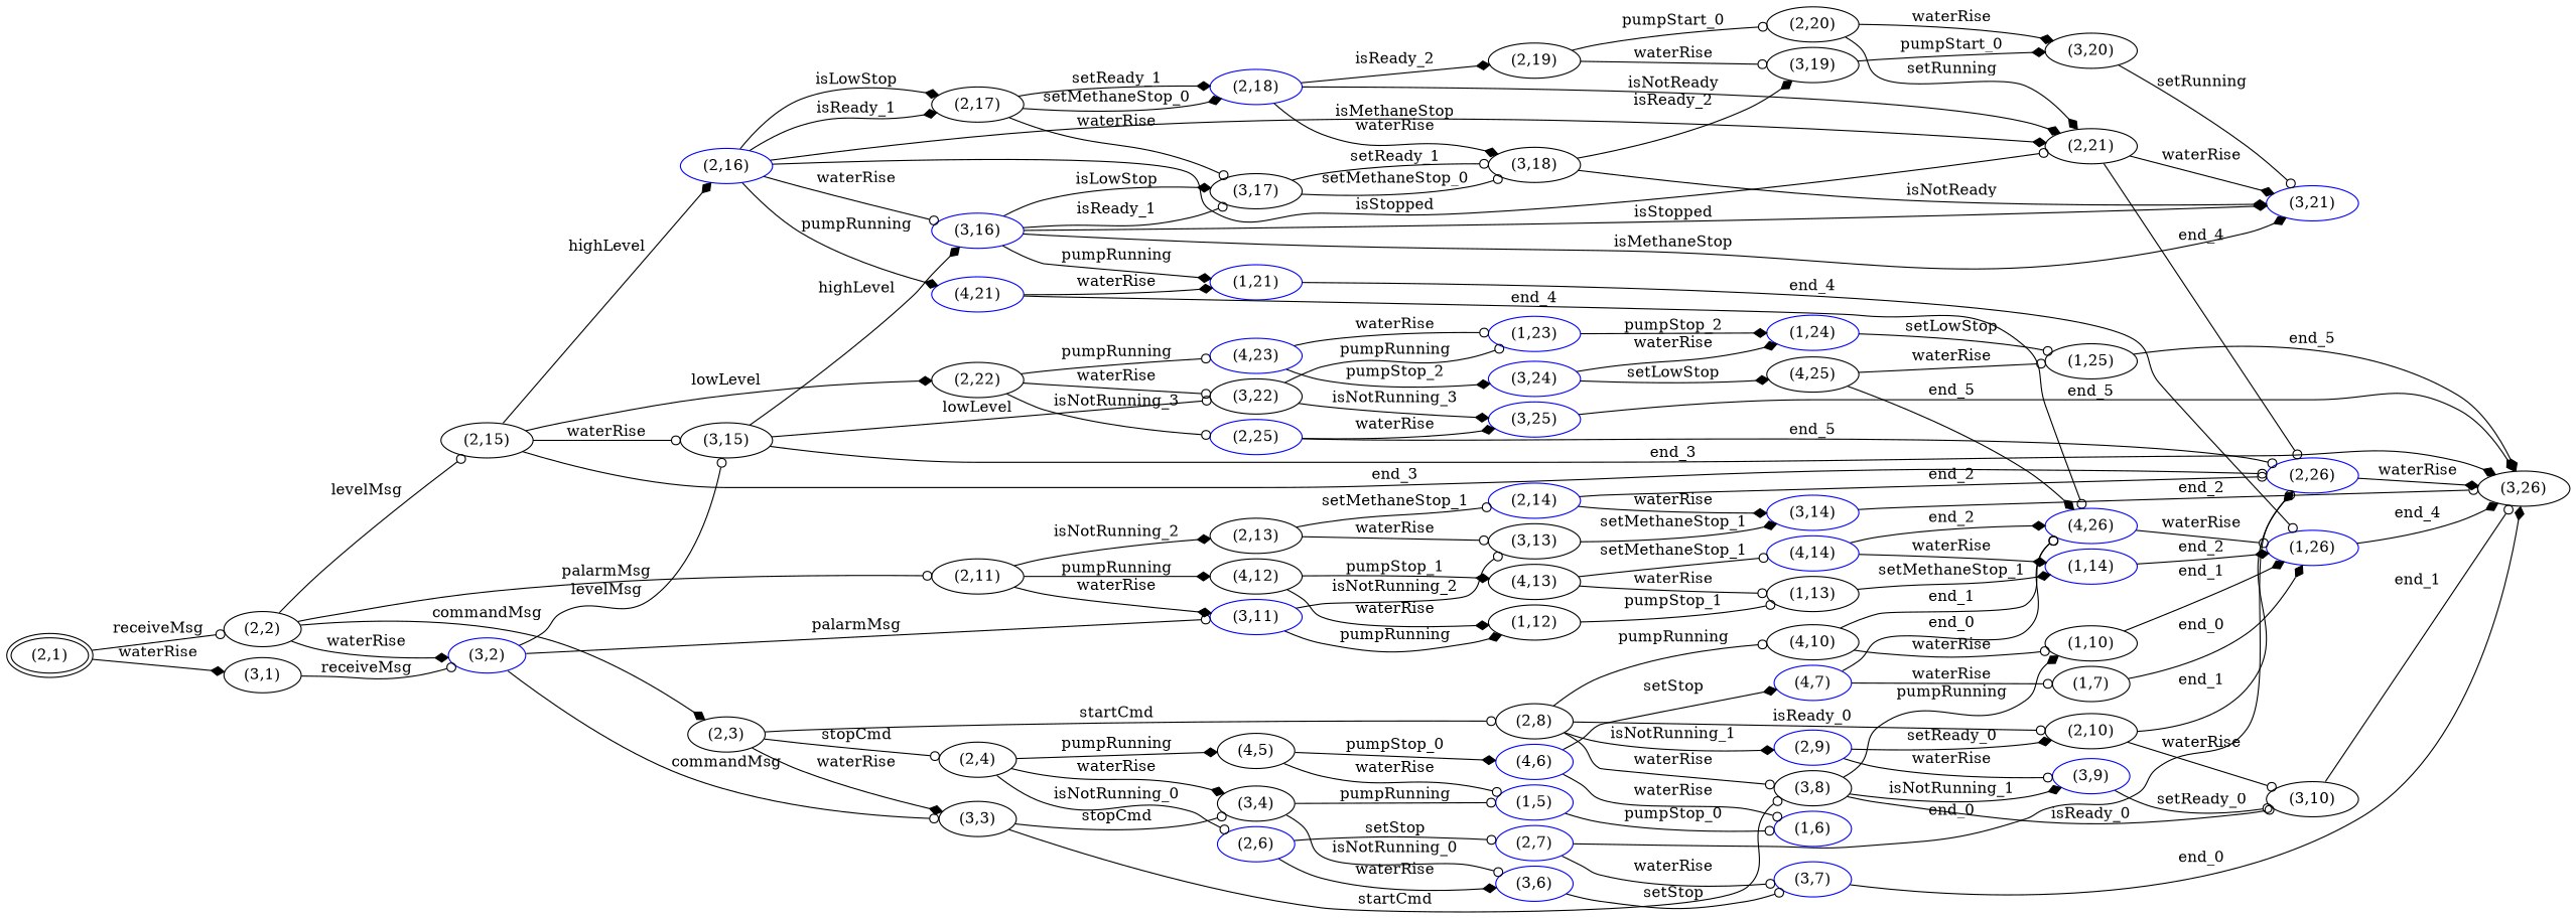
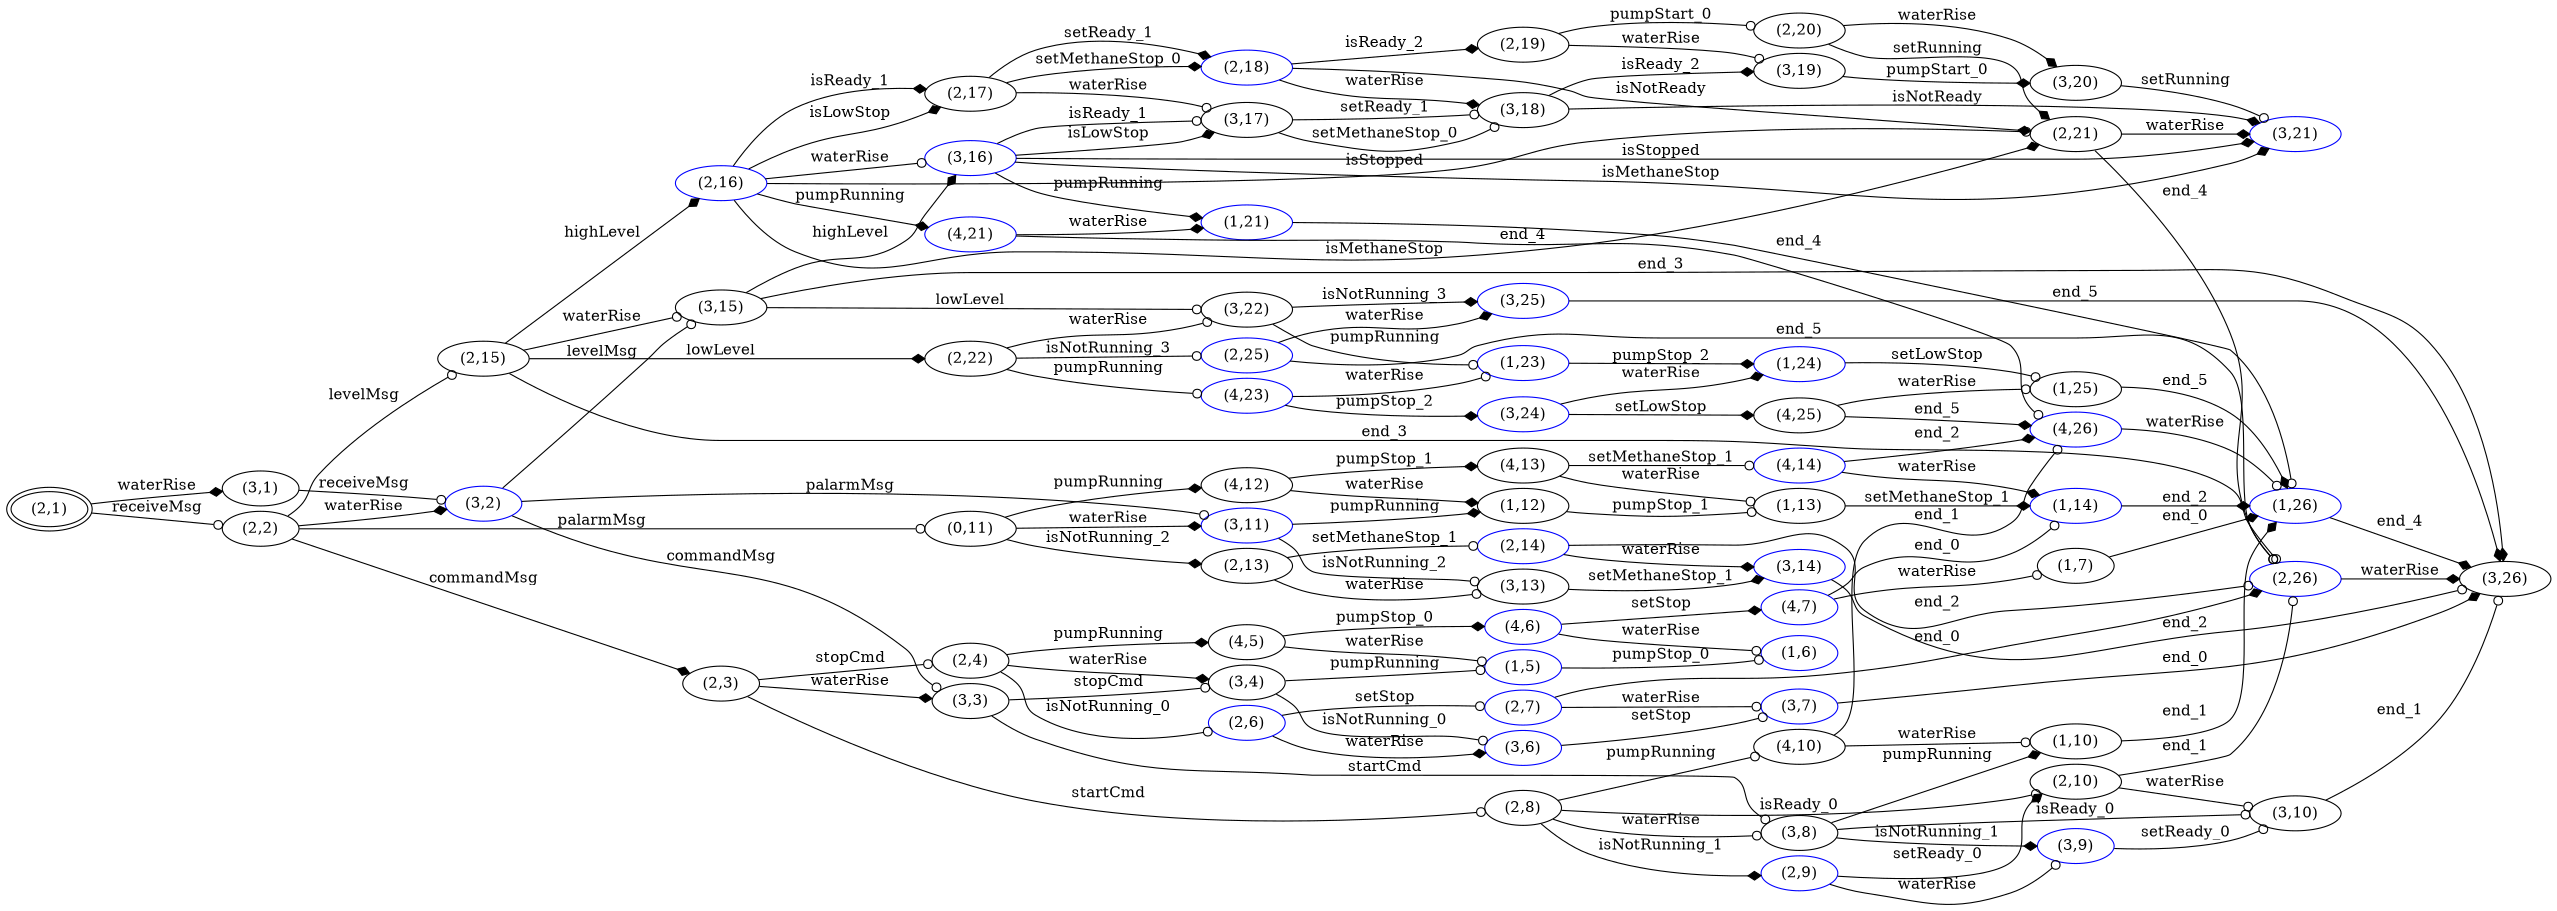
  digraph {
    mclimit=10.0
    nodesep=0.05
    rankdir=LR
    node [color=black]
    edge [arrowhead=odot]
    n1 [height=0.25 label="(2,1)" peripheries=2 width=0.25]
    n2 [height=0.25 label="(3,1)" width=0.25]
    n3 [height=0.25 label="(2,2)" width=0.25]
    n4 [color=blue height=0.25 label="(3,2)" width=0.25]
    n5 [height=0.25 label="(2,15)" width=0.25]
-   n6 [height=0.25 label="(2,11)" width=0.25]
+   n6 [height=0.25 label="(0,11)" width=0.25]
    n7 [height=0.25 label="(2,3)" width=0.25]
    n8 [height=0.25 label="(3,15)" width=0.25]
    n9 [color=blue height=0.25 label="(3,11)" width=0.25]
    n10 [height=0.25 label="(3,3)" width=0.25]
    n11 [height=0.25 label="(2,22)" width=0.25]
    n12 [color=blue height=0.25 label="(2,16)" width=0.25]
    n13 [color=blue height=0.25 label="(2,26)" width=0.25]
    n14 [height=0.25 label="(2,13)" width=0.25]
    n15 [height=0.25 label="(4,12)" width=0.25]
    n16 [height=0.25 label="(2,8)" width=0.25]
    n17 [height=0.25 label="(2,4)" width=0.25]
    n18 [height=0.25 label="(3,22)" width=0.25]
    n19 [color=blue height=0.25 label="(3,16)" width=0.25]
    n20 [height=0.25 label="(3,26)" width=0.25]
    n21 [height=0.25 label="(3,13)" width=0.25]
    n22 [height=0.25 label="(1,12)" width=0.25]
    n23 [height=0.25 label="(3,8)" width=0.25]
    n24 [height=0.25 label="(3,4)" width=0.25]
    n25 [color=blue height=0.25 label="(2,25)" width=0.25]
    n26 [color=blue height=0.25 label="(4,23)" width=0.25]
    n27 [height=0.25 label="(2,21)" width=0.25]
    n28 [height=0.25 label="(2,17)" width=0.25]
    n29 [color=blue height=0.25 label="(4,21)" width=0.25]
    n30 [color=blue height=0.25 label="(2,14)" width=0.25]
    n31 [height=0.25 label="(4,13)" width=0.25]
    n32 [height=0.25 label="(2,10)" width=0.25]
    n33 [color=blue height=0.25 label="(2,9)" width=0.25]
    n34 [height=0.25 label="(4,10)" width=0.25]
    n35 [color=blue height=0.25 label="(2,6)" width=0.25]
    n36 [height=0.25 label="(4,5)" width=0.25]
    n37 [color=blue height=0.25 label="(3,25)" width=0.25]
    n38 [color=blue height=0.25 label="(1,23)" width=0.25]
    n39 [color=blue height=0.25 label="(3,21)" width=0.25]
    n40 [height=0.25 label="(3,17)" width=0.25]
    n41 [color=blue height=0.25 label="(1,21)" width=0.25]
    n42 [color=blue height=0.25 label="(3,14)" width=0.25]
    n43 [height=0.25 label="(1,13)" width=0.25]
    n44 [height=0.25 label="(3,10)" width=0.25]
    n45 [color=blue height=0.25 label="(3,9)" width=0.25]
    n46 [height=0.25 label="(1,10)" width=0.25]
    n47 [color=blue height=0.25 label="(3,6)" width=0.25]
    n48 [color=blue height=0.25 label="(1,5)" width=0.25]
    n49 [color=blue height=0.25 label="(3,24)" width=0.25]
    n50 [color=blue height=0.25 label="(2,18)" width=0.25]
    n51 [color=blue height=0.25 label="(4,26)" width=0.25]
    n52 [color=blue height=0.25 label="(4,14)" width=0.25]
    n53 [color=blue height=0.25 label="(2,7)" width=0.25]
    n54 [color=blue height=0.25 label="(4,6)" width=0.25]
    n55 [color=blue height=0.25 label="(1,24)" width=0.25]
    n56 [height=0.25 label="(3,18)" width=0.25]
    n57 [color=blue height=0.25 label="(1,26)" width=0.25]
    n58 [color=blue height=0.25 label="(1,14)" width=0.25]
    n59 [color=blue height=0.25 label="(3,7)" width=0.25]
    n60 [color=blue height=0.25 label="(1,6)" width=0.25]
    n61 [height=0.25 label="(4,25)" width=0.25]
    n62 [height=0.25 label="(2,19)" width=0.25]
    n63 [color=blue height=0.25 label="(4,7)" width=0.25]
    n64 [height=0.25 label="(1,25)" width=0.25]
    n65 [height=0.25 label="(3,19)" width=0.25]
    n66 [height=0.25 label="(2,20)" width=0.25]
    n67 [height=0.25 label="(1,7)" width=0.25]
    n68 [height=0.25 label="(3,20)" width=0.25]
    n1 -> n2 [arrowhead=diamond label=waterRise]
    n1 -> n3 [label=receiveMsg]
    n2 -> n4 [label=receiveMsg]
    n3 -> n4 [arrowhead=diamond label=waterRise]
    n3 -> n5 [label=levelMsg]
    n3 -> n6 [label=palarmMsg]
    n3 -> n7 [arrowhead=diamond label=commandMsg]
    n4 -> n8 [label=levelMsg]
    n4 -> n9 [label=palarmMsg]
    n4 -> n10 [label=commandMsg]
    n5 -> n8 [label=waterRise]
    n5 -> n11 [arrowhead=diamond label=lowLevel]
    n5 -> n12 [arrowhead=diamond label=highLevel]
    n5 -> n13 [label=end_3]
    n6 -> n9 [arrowhead=diamond label=waterRise]
    n6 -> n14 [arrowhead=diamond label=isNotRunning_2]
    n6 -> n15 [arrowhead=diamond label=pumpRunning]
    n7 -> n10 [arrowhead=diamond label=waterRise]
    n7 -> n16 [label=startCmd]
    n7 -> n17 [label=stopCmd]
    n8 -> n18 [label=lowLevel]
    n8 -> n19 [arrowhead=diamond label=highLevel]
    n8 -> n20 [arrowhead=diamond label=end_3]
    n9 -> n21 [label=isNotRunning_2]
    n9 -> n22 [arrowhead=diamond label=pumpRunning]
    n10 -> n23 [label=startCmd]
    n10 -> n24 [label=stopCmd]
    n11 -> n18 [label=waterRise]
    n11 -> n25 [label=isNotRunning_3]
    n11 -> n26 [label=pumpRunning]
    n12 -> n19 [label=waterRise]
    n12 -> n27 [arrowhead=diamond label=isMethaneStop]
    n12 -> n27 [label=isStopped]
    n12 -> n28 [arrowhead=diamond label=isLowStop]
    n12 -> n28 [arrowhead=diamond label=isReady_1]
    n12 -> n29 [arrowhead=diamond label=pumpRunning]
    n13 -> n20 [arrowhead=diamond label=waterRise]
    n14 -> n21 [label=waterRise]
    n14 -> n30 [label=setMethaneStop_1]
    n15 -> n22 [arrowhead=diamond label=waterRise]
    n15 -> n31 [arrowhead=diamond label=pumpStop_1]
    n16 -> n23 [label=waterRise]
    n16 -> n32 [label=isReady_0]
    n16 -> n33 [arrowhead=diamond label=isNotRunning_1]
    n16 -> n34 [label=pumpRunning]
    n17 -> n24 [arrowhead=diamond label=waterRise]
    n17 -> n35 [label=isNotRunning_0]
    n17 -> n36 [arrowhead=diamond label=pumpRunning]
    n18 -> n37 [arrowhead=diamond label=isNotRunning_3]
    n18 -> n38 [label=pumpRunning]
    n19 -> n39 [arrowhead=diamond label=isMethaneStop]
    n19 -> n39 [arrowhead=diamond label=isStopped]
    n19 -> n40 [arrowhead=diamond label=isLowStop]
    n19 -> n40 [label=isReady_1]
    n19 -> n41 [arrowhead=diamond label=pumpRunning]
    n21 -> n42 [arrowhead=diamond label=setMethaneStop_1]
    n22 -> n43 [label=pumpStop_1]
    n23 -> n44 [label=isReady_0]
    n23 -> n45 [arrowhead=diamond label=isNotRunning_1]
    n23 -> n46 [arrowhead=diamond label=pumpRunning]
    n24 -> n47 [label=isNotRunning_0]
    n24 -> n48 [label=pumpRunning]
    n25 -> n13 [label=end_5]
    n25 -> n37 [arrowhead=diamond label=waterRise]
    n26 -> n38 [label=waterRise]
    n26 -> n49 [arrowhead=diamond label=pumpStop_2]
    n27 -> n13 [label=end_4]
    n27 -> n39 [arrowhead=diamond label=waterRise]
    n28 -> n40 [label=waterRise]
    n28 -> n50 [arrowhead=diamond label=setMethaneStop_0]
    n28 -> n50 [arrowhead=diamond label=setReady_1]
    n29 -> n41 [arrowhead=diamond label=waterRise]
    n29 -> n51 [label=end_4]
    n30 -> n13 [label=end_2]
    n30 -> n42 [arrowhead=diamond label=waterRise]
    n31 -> n43 [label=waterRise]
    n31 -> n52 [label=setMethaneStop_1]
    n32 -> n13 [label=end_1]
    n32 -> n44 [label=waterRise]
    n33 -> n32 [arrowhead=diamond label=setReady_0]
    n33 -> n45 [label=waterRise]
    n34 -> n46 [label=waterRise]
    n34 -> n51 [label=end_1]
    n35 -> n47 [arrowhead=diamond label=waterRise]
    n35 -> n53 [label=setStop]
    n36 -> n48 [label=waterRise]
    n36 -> n54 [arrowhead=diamond label=pumpStop_0]
    n37 -> n20 [arrowhead=diamond label=end_5]
    n38 -> n55 [arrowhead=diamond label=pumpStop_2]
    n40 -> n56 [label=setMethaneStop_0]
    n40 -> n56 [label=setReady_1]
    n41 -> n57 [label=end_4]
    n42 -> n20 [label=end_2]
    n43 -> n58 [arrowhead=diamond label=setMethaneStop_1]
    n44 -> n20 [label=end_1]
    n45 -> n44 [label=setReady_0]
    n46 -> n57 [arrowhead=diamond label=end_1]
    n47 -> n59 [label=setStop]
    n48 -> n60 [label=pumpStop_0]
    n49 -> n55 [arrowhead=diamond label=waterRise]
    n49 -> n61 [arrowhead=diamond label=setLowStop]
    n50 -> n27 [arrowhead=diamond label=isNotReady]
    n50 -> n56 [arrowhead=diamond label=waterRise]
    n50 -> n62 [arrowhead=diamond label=isReady_2]
    n51 -> n57 [label=waterRise]
    n52 -> n51 [arrowhead=diamond label=end_2]
    n52 -> n58 [arrowhead=diamond label=waterRise]
    n53 -> n13 [arrowhead=diamond label=end_0]
    n53 -> n59 [label=waterRise]
    n54 -> n60 [label=waterRise]
    n54 -> n63 [arrowhead=diamond label=setStop]
    n55 -> n64 [label=setLowStop]
    n56 -> n39 [arrowhead=diamond label=isNotReady]
    n56 -> n65 [arrowhead=diamond label=isReady_2]
    n57 -> n20 [arrowhead=diamond label=end_4]
    n58 -> n57 [arrowhead=diamond label=end_2]
    n59 -> n20 [arrowhead=diamond label=end_0]
    n61 -> n51 [arrowhead=diamond label=end_5]
    n61 -> n64 [label=waterRise]
    n62 -> n65 [label=waterRise]
    n62 -> n66 [label=pumpStart_0]
-   n63 -> n51 [label=end_0]
+   n63 -> n58 [label=end_0]
    n63 -> n67 [label=waterRise]
-   n64 -> n20 [arrowhead=diamond label=end_5]
+   n64 -> n57 [arrowhead=diamond label=end_5]
    n65 -> n68 [arrowhead=diamond label=pumpStart_0]
    n66 -> n27 [arrowhead=diamond label=setRunning]
    n66 -> n68 [arrowhead=diamond label=waterRise]
    n67 -> n57 [arrowhead=diamond label=end_0]
    n68 -> n39 [label=setRunning]
  }
